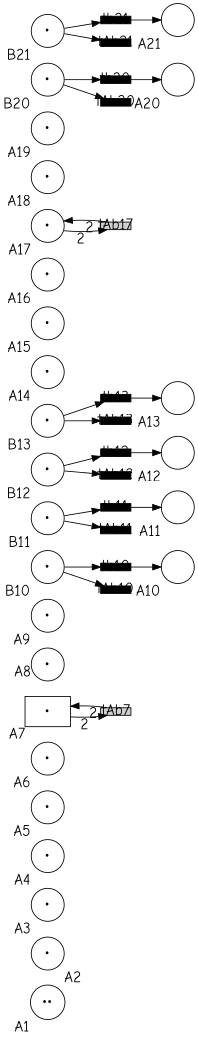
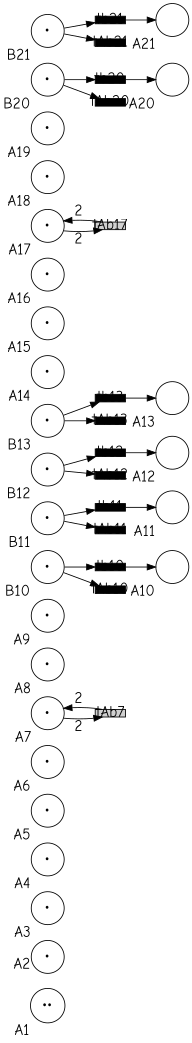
  digraph {
    fontname="Comic Neue"
    rankdir=LR
    node [fontname="Comic Neue" fontsize=18 shape=circle]
    edge [fontname="Comic Neue" fontsize=18]
    n1 [label="••" xlabel=A1]
    n2 [label="•" xlabel=A2]
    n3 [label="•" xlabel=A3]
    n4 [label="•" xlabel=A4]
    n5 [label="•" xlabel=A5]
    n6 [label="•" xlabel=A6]
-   n7 [label="•" shape=box xlabel=A7]
+   n7 [label="•" xlabel=A7]
    n8 [fillcolor="#D0D0D0" fixedsize=true height=0.12 label=tAb7 shape=rect style=filled width=0.5]
    n9 [label="•" xlabel=A8]
    n10 [label="•" xlabel=A9]
    n11 [label=" " xlabel=A10]
    n12 [label="•" xlabel=B10]
    tb10 [fillcolor=black fixedsize=true height=0.12 shape=rect style=filled width=0.5]
    tAb10 [fillcolor=black fixedsize=true height=0.12 shape=rect style=filled width=0.5]
    n15 [label=" " xlabel=A11]
    n16 [label="•" xlabel=B11]
    tb11 [fillcolor=black fixedsize=true height=0.12 shape=rect style=filled width=0.5]
    tAb11 [fillcolor=black fixedsize=true height=0.12 shape=rect style=filled width=0.5]
    n19 [label=" " xlabel=A12]
    n20 [label="•" xlabel=B12]
    tb12 [fillcolor=black fixedsize=true height=0.12 shape=rect style=filled width=0.5]
    tAb12 [fillcolor=black fixedsize=true height=0.12 shape=rect style=filled width=0.5]
    n23 [label=" " xlabel=A13]
    n24 [label="•" xlabel=B13]
    tb13 [fillcolor=black fixedsize=true height=0.12 shape=rect style=filled width=0.5]
    tAb13 [fillcolor=black fixedsize=true height=0.12 shape=rect style=filled width=0.5]
    n27 [label="•" xlabel=A14]
    n28 [label="•" xlabel=A15]
    n29 [label="•" xlabel=A16]
    n30 [label="•" xlabel=A17]
    n31 [fillcolor="#D0D0D0" fixedsize=true height=0.12 label=tAb17 shape=rect style=filled width=0.5]
    n32 [label="•" xlabel=A18]
    n33 [label="•" xlabel=A19]
    n34 [label=" " xlabel=A20]
    n35 [label="•" xlabel=B20]
    tb20 [fillcolor=black fixedsize=true height=0.12 shape=rect style=filled width=0.5]
    tAb20 [fillcolor=black fixedsize=true height=0.12 shape=rect style=filled width=0.5]
    n38 [label=" " xlabel=A21]
    n39 [label="•" xlabel=B21]
    tb21 [fillcolor=black fixedsize=true height=0.12 shape=rect style=filled width=0.5]
    tAb21 [fillcolor=black fixedsize=true height=0.12 shape=rect style=filled width=0.5]
    n7 -> n8 [xlabel=2]
    n8 -> n7 [xlabel=2]
    n12 -> tb10
    n12 -> tAb10
    tb10 -> n11
    n16 -> tb11
    n16 -> tAb11
    tb11 -> n15
    n20 -> tb12
    n20 -> tAb12
    tb12 -> n19
    n24 -> tb13
    n24 -> tAb13
    tb13 -> n23
    n30 -> n31 [xlabel=2]
    n31 -> n30 [xlabel=2]
    n35 -> tb20
    n35 -> tAb20
    tb20 -> n34
    n39 -> tb21
    n39 -> tAb21
    tb21 -> n38
  }
